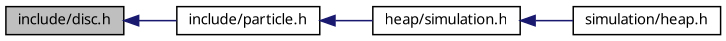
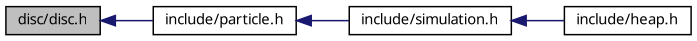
  digraph {
    fontname="Noto Sans"
    rankdir=LR
    node [color=black fillcolor=white fontname="Noto Sans" fontsize=10 shape=record style=filled]
    edge [color=midnightblue dir=back fontname="Noto Sans" fontsize=10 labelfontname=Helvetica labelfontsize=10 style=solid]
-   n1 [fillcolor=grey75 fontcolor=black height=0.2 label="include/disc.h" width=0.4]
+   n1 [fillcolor=grey75 fontcolor=black height=0.2 label="disc/disc.h" width=0.4]
    n2 [height=0.2 label="include/particle.h" width=0.4]
-   n3 [height=0.2 label="heap/simulation.h" width=0.4]
-   n4 [height=0.2 label="simulation/heap.h" width=0.4]
+   n3 [height=0.2 label="include/simulation.h" width=0.4]
+   n4 [height=0.2 label="include/heap.h" width=0.4]
    n1 -> n2
    n2 -> n3
    n3 -> n4
  }
